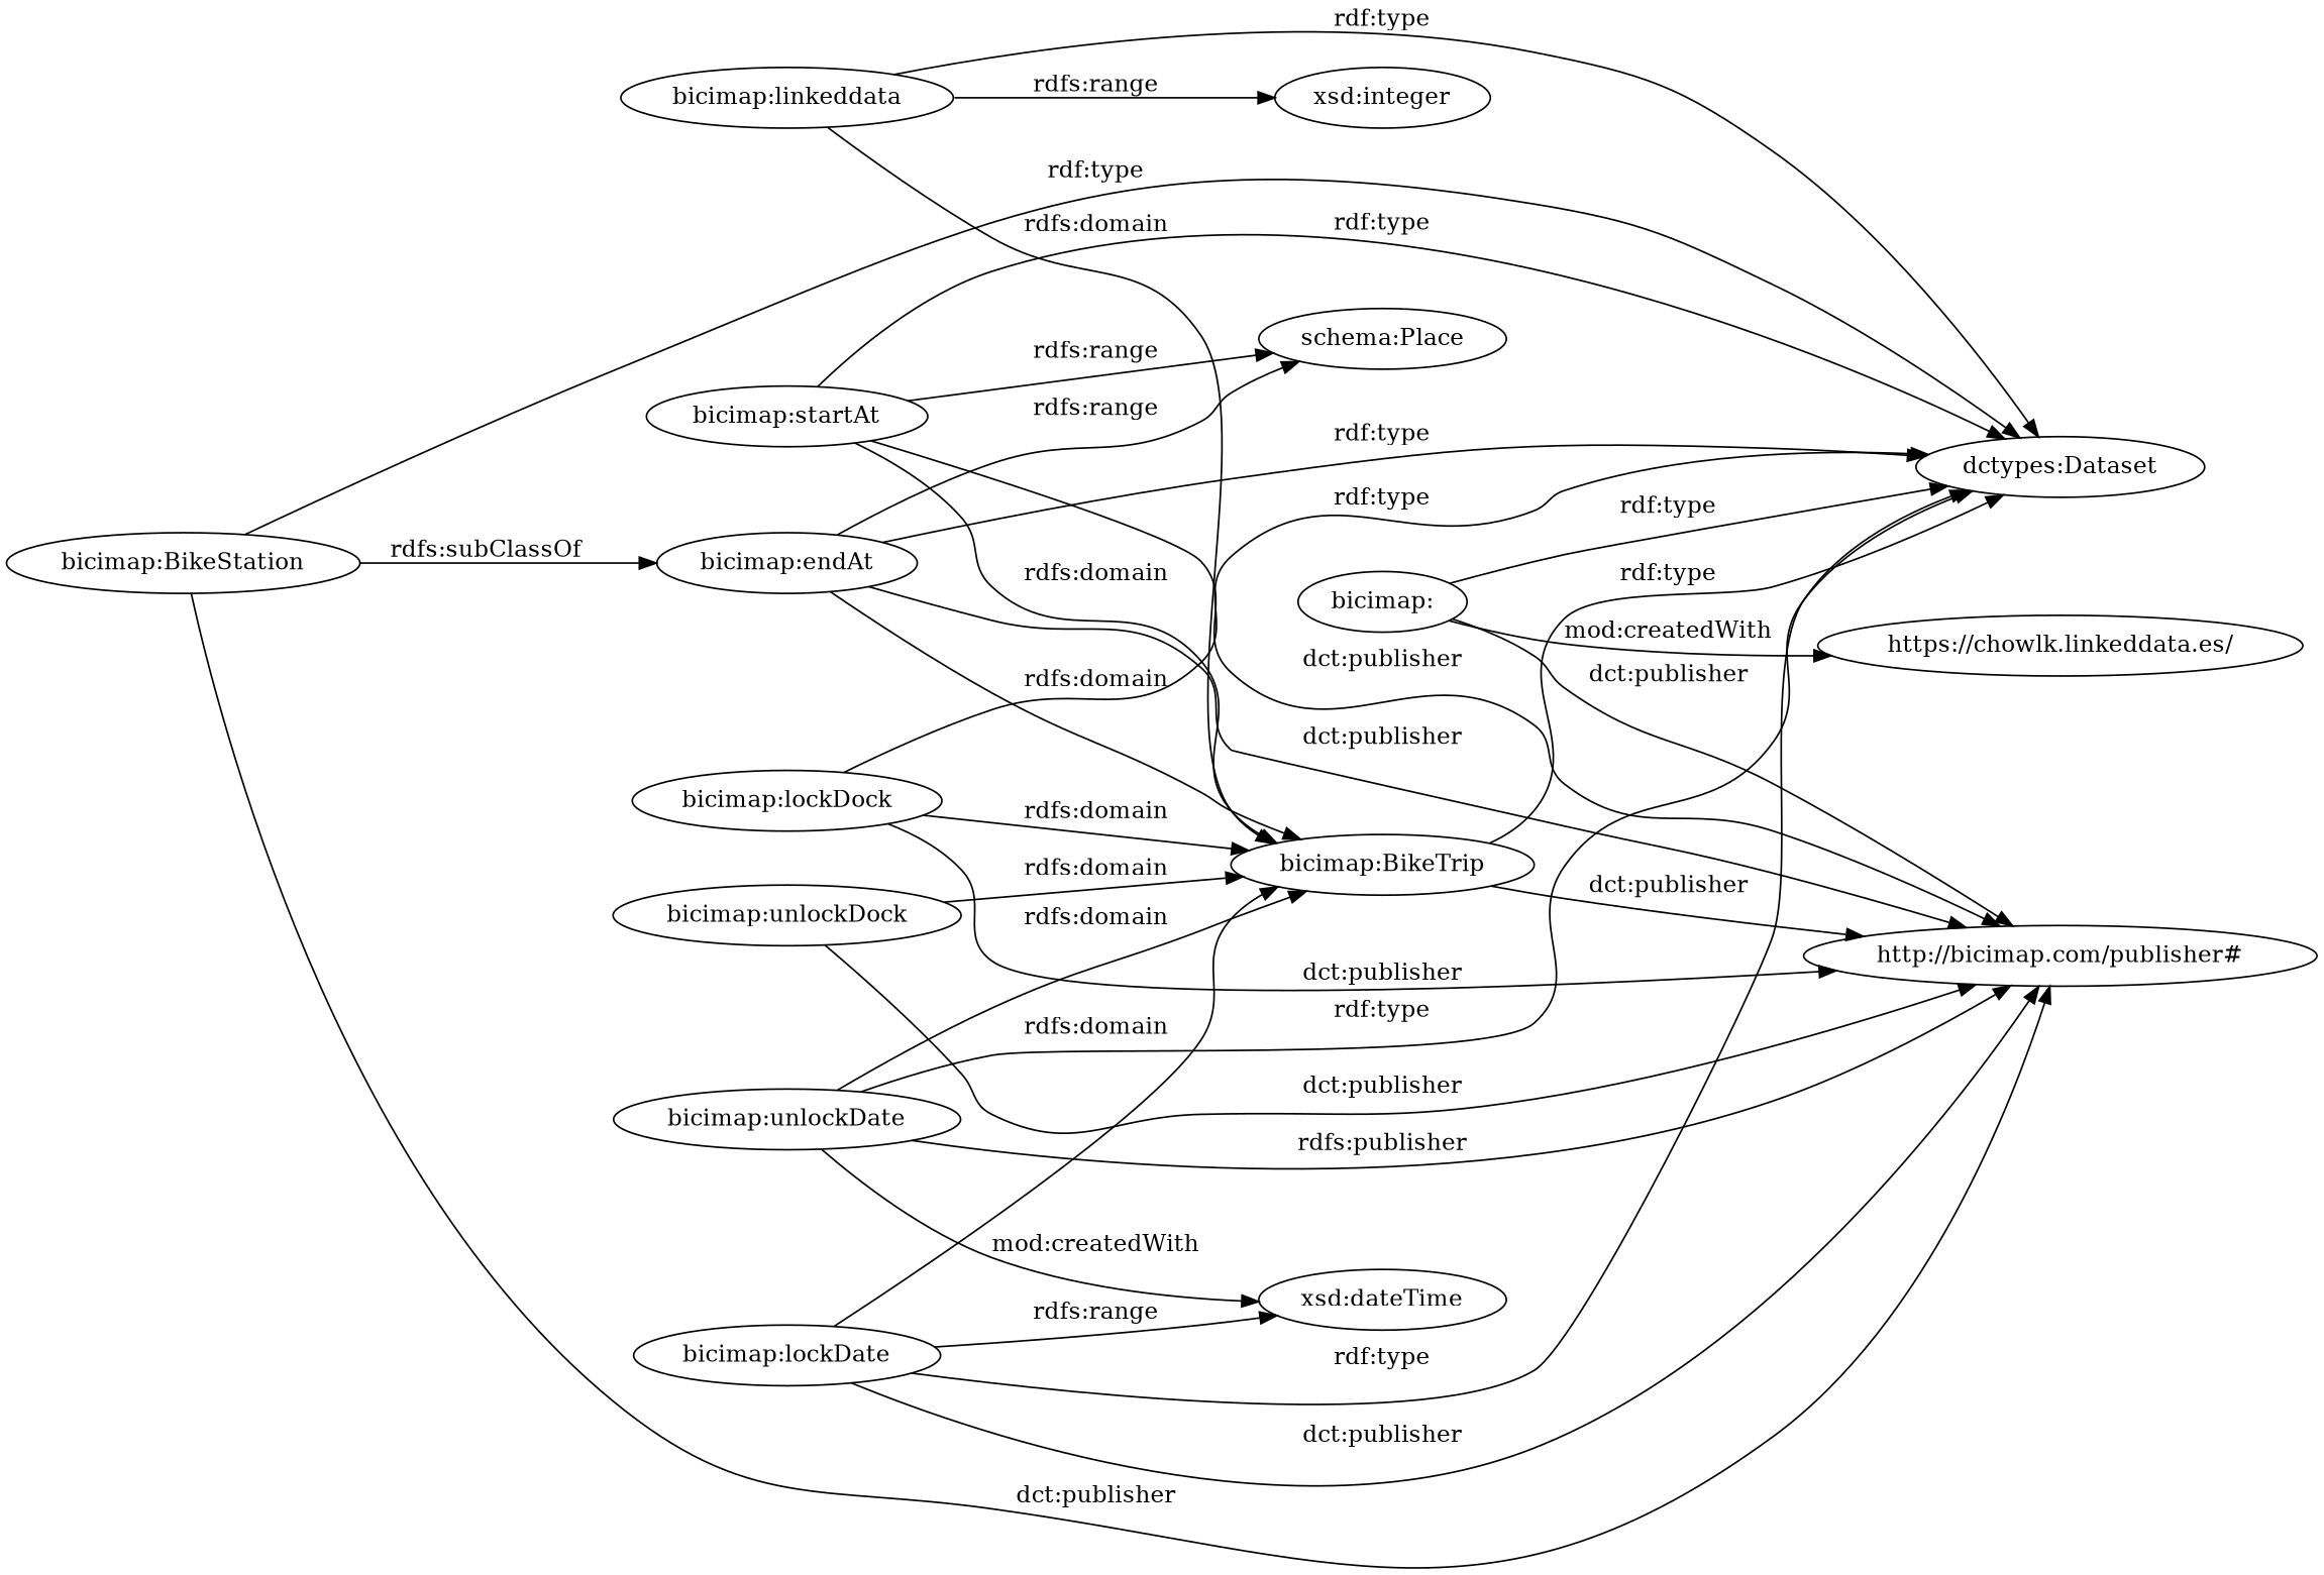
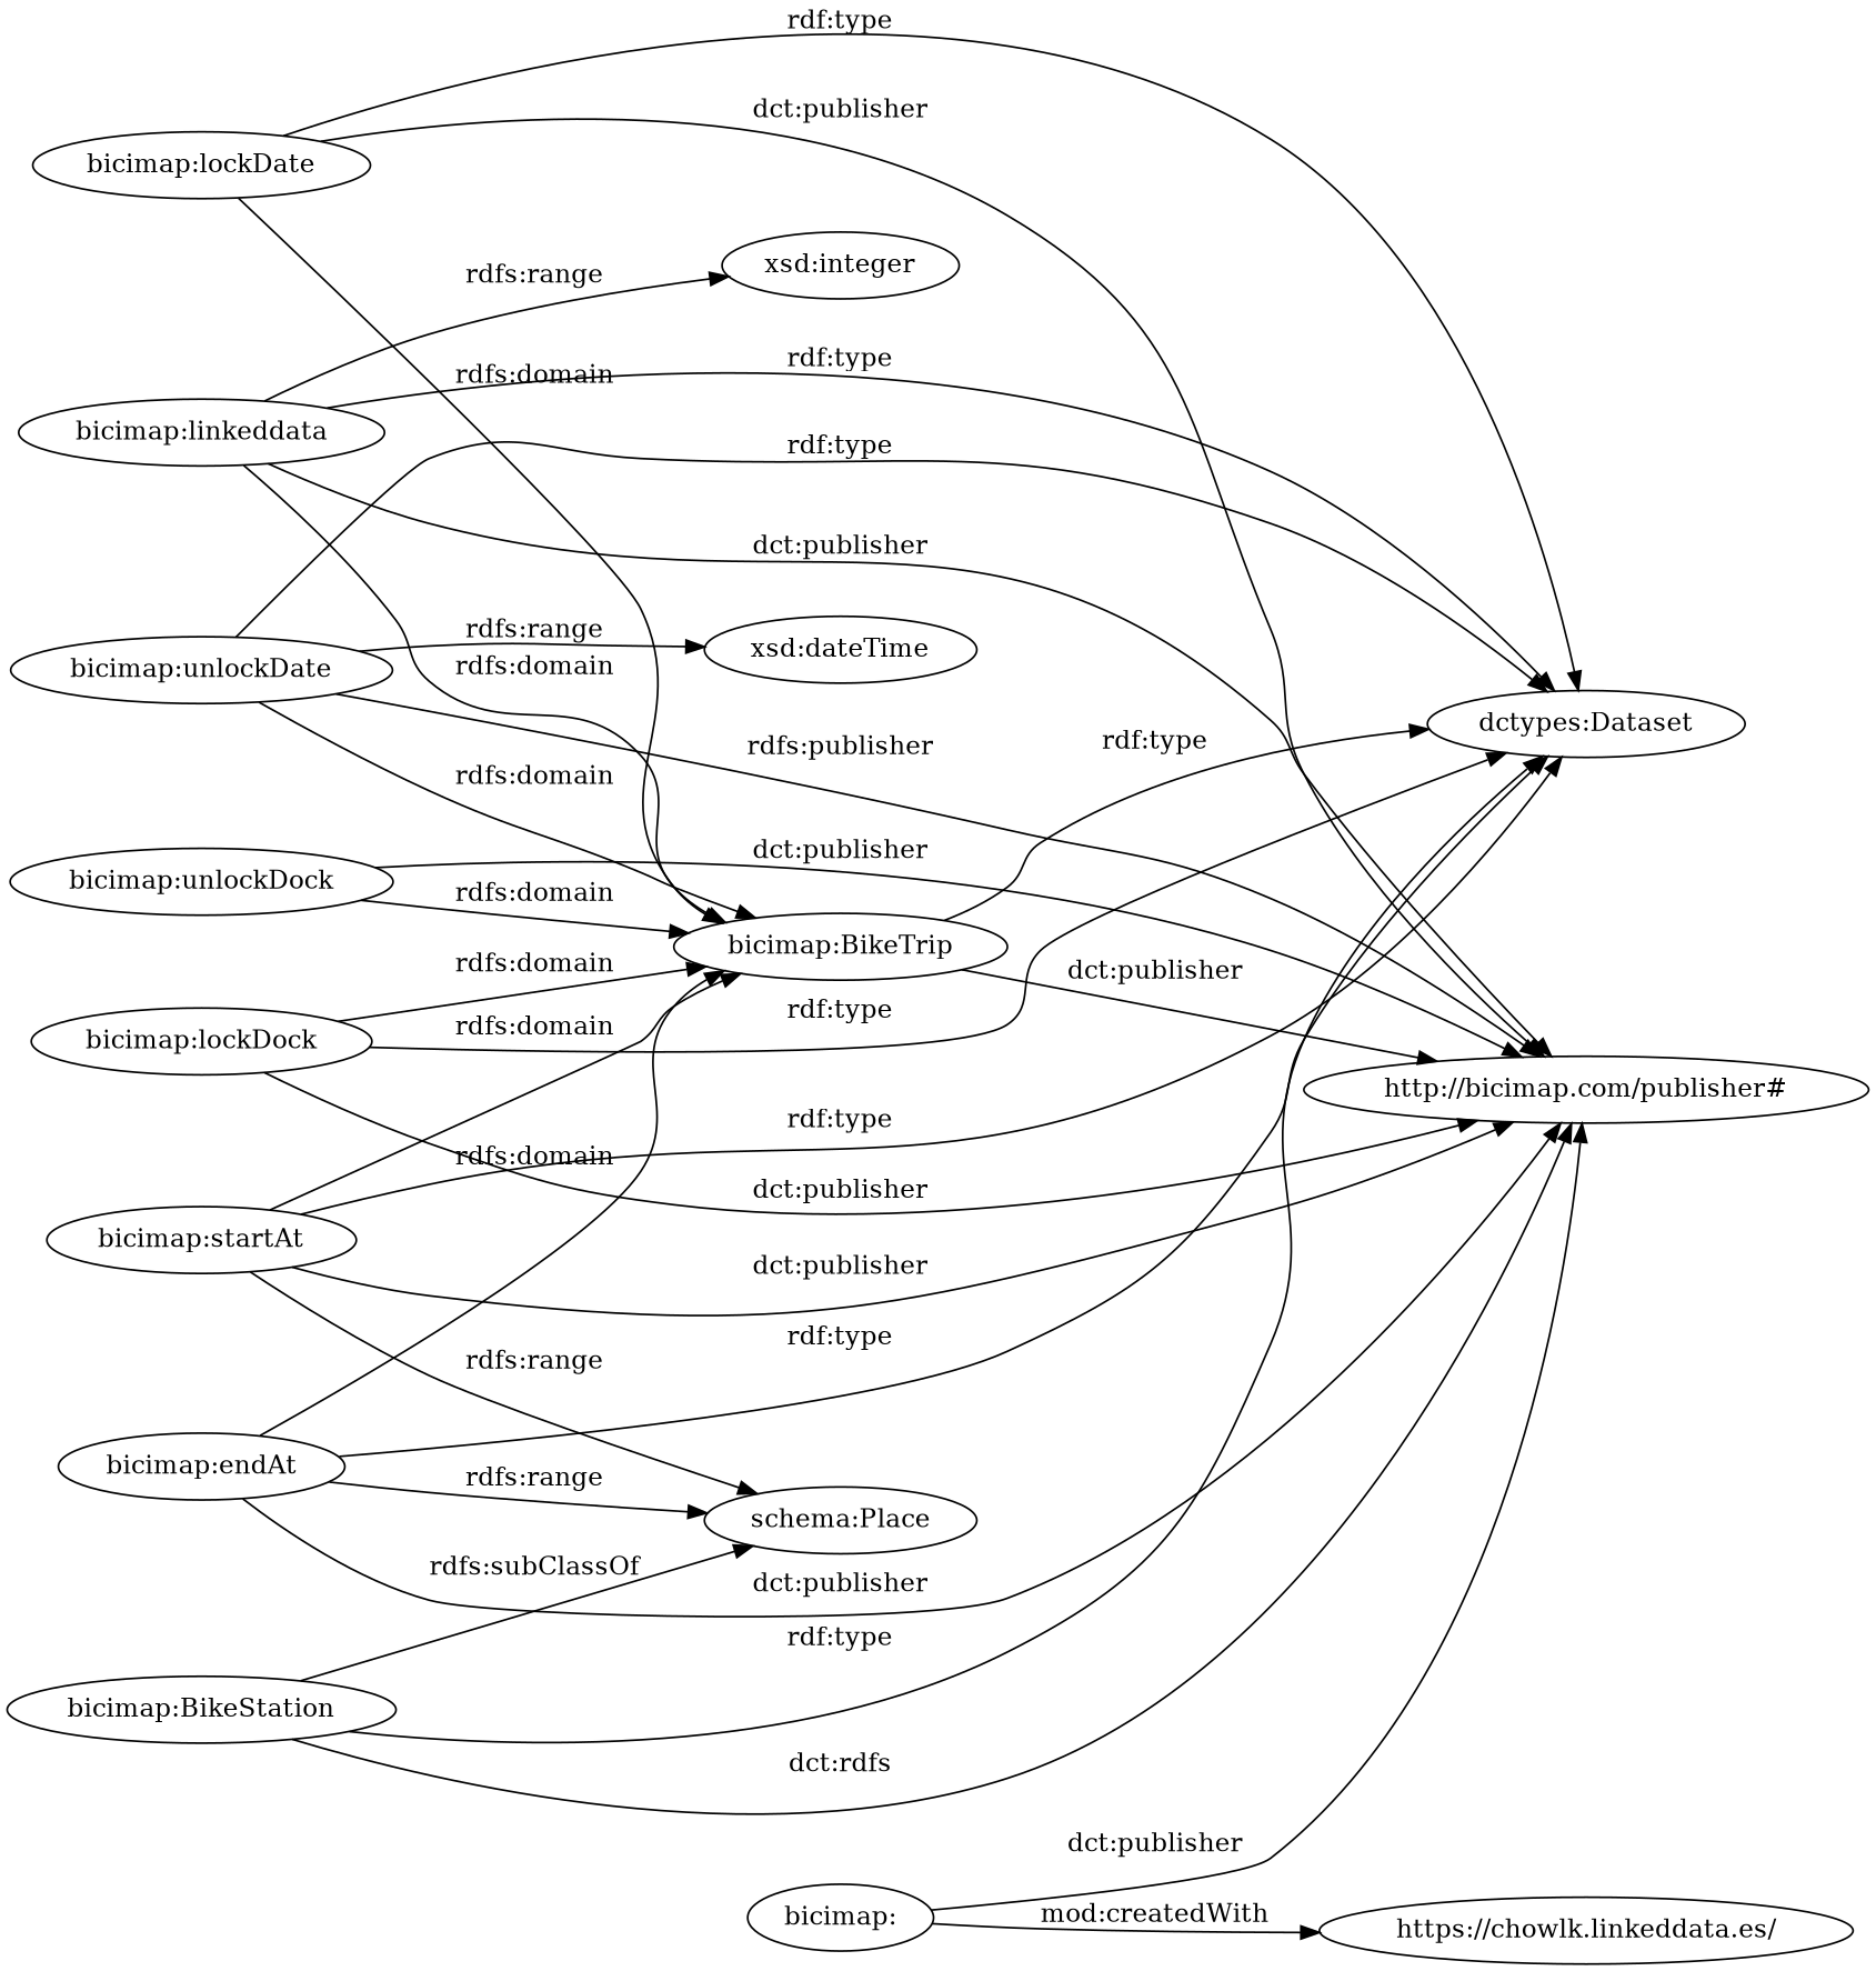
  digraph {
    rankdir=LR
    "bicimap:startAt"
    "dctypes:Dataset"
    "http://bicimap.com/publisher#"
    "schema:Place"
    "bicimap:BikeTrip"
    "bicimap:lockDock"
    n7 [label="bicimap:linkeddata"]
    "xsd:integer"
    "bicimap:BikeStation"
    "bicimap:"
    "https://chowlk.linkeddata.es/"
    "bicimap:unlockDate"
    "xsd:dateTime"
    "bicimap:unlockDock"
    "bicimap:endAt"
    "bicimap:lockDate"
    "bicimap:startAt" -> "dctypes:Dataset" [label="rdf:type"]
    "bicimap:startAt" -> "http://bicimap.com/publisher#" [label="dct:publisher"]
    "bicimap:startAt" -> "schema:Place" [label="rdfs:range"]
    "bicimap:startAt" -> "bicimap:BikeTrip" [label="rdfs:domain"]
    "bicimap:BikeTrip" -> "dctypes:Dataset" [label="rdf:type"]
    "bicimap:BikeTrip" -> "http://bicimap.com/publisher#" [label="dct:publisher"]
    "bicimap:lockDock" -> "dctypes:Dataset" [label="rdf:type"]
    "bicimap:lockDock" -> "http://bicimap.com/publisher#" [label="dct:publisher"]
    "bicimap:lockDock" -> "bicimap:BikeTrip" [label="rdfs:domain"]
    n7 -> "dctypes:Dataset" [label="rdf:type"]
+   n7 -> "http://bicimap.com/publisher#" [label="dct:publisher"]
    n7 -> "bicimap:BikeTrip" [label="rdfs:domain"]
    n7 -> "xsd:integer" [label="rdfs:range"]
    "bicimap:BikeStation" -> "dctypes:Dataset" [label="rdf:type"]
-   "bicimap:BikeStation" -> "http://bicimap.com/publisher#" [label="dct:publisher"]
-   "bicimap:BikeStation" -> "bicimap:endAt" [label="rdfs:subClassOf"]
-   "bicimap:" -> "dctypes:Dataset" [label="rdf:type"]
+   "bicimap:BikeStation" -> "http://bicimap.com/publisher#" [label="dct:rdfs"]
+   "bicimap:BikeStation" -> "schema:Place" [label="rdfs:subClassOf"]
    "bicimap:" -> "http://bicimap.com/publisher#" [label="dct:publisher"]
    "bicimap:" -> "https://chowlk.linkeddata.es/" [label="mod:createdWith"]
    "bicimap:unlockDate" -> "dctypes:Dataset" [label="rdf:type"]
    "bicimap:unlockDate" -> "http://bicimap.com/publisher#" [label="rdfs:publisher"]
    "bicimap:unlockDate" -> "bicimap:BikeTrip" [label="rdfs:domain"]
-   "bicimap:unlockDate" -> "xsd:dateTime" [label="mod:createdWith"]
+   "bicimap:unlockDate" -> "xsd:dateTime" [label="rdfs:range"]
    "bicimap:unlockDock" -> "http://bicimap.com/publisher#" [label="dct:publisher"]
    "bicimap:unlockDock" -> "bicimap:BikeTrip" [label="rdfs:domain"]
    "bicimap:endAt" -> "dctypes:Dataset" [label="rdf:type"]
    "bicimap:endAt" -> "http://bicimap.com/publisher#" [label="dct:publisher"]
    "bicimap:endAt" -> "schema:Place" [label="rdfs:range"]
    "bicimap:endAt" -> "bicimap:BikeTrip" [label="rdfs:domain"]
    "bicimap:lockDate" -> "dctypes:Dataset" [label="rdf:type"]
    "bicimap:lockDate" -> "http://bicimap.com/publisher#" [label="dct:publisher"]
    "bicimap:lockDate" -> "bicimap:BikeTrip" [label="rdfs:domain"]
-   "bicimap:lockDate" -> "xsd:dateTime" [label="rdfs:range"]
  }
